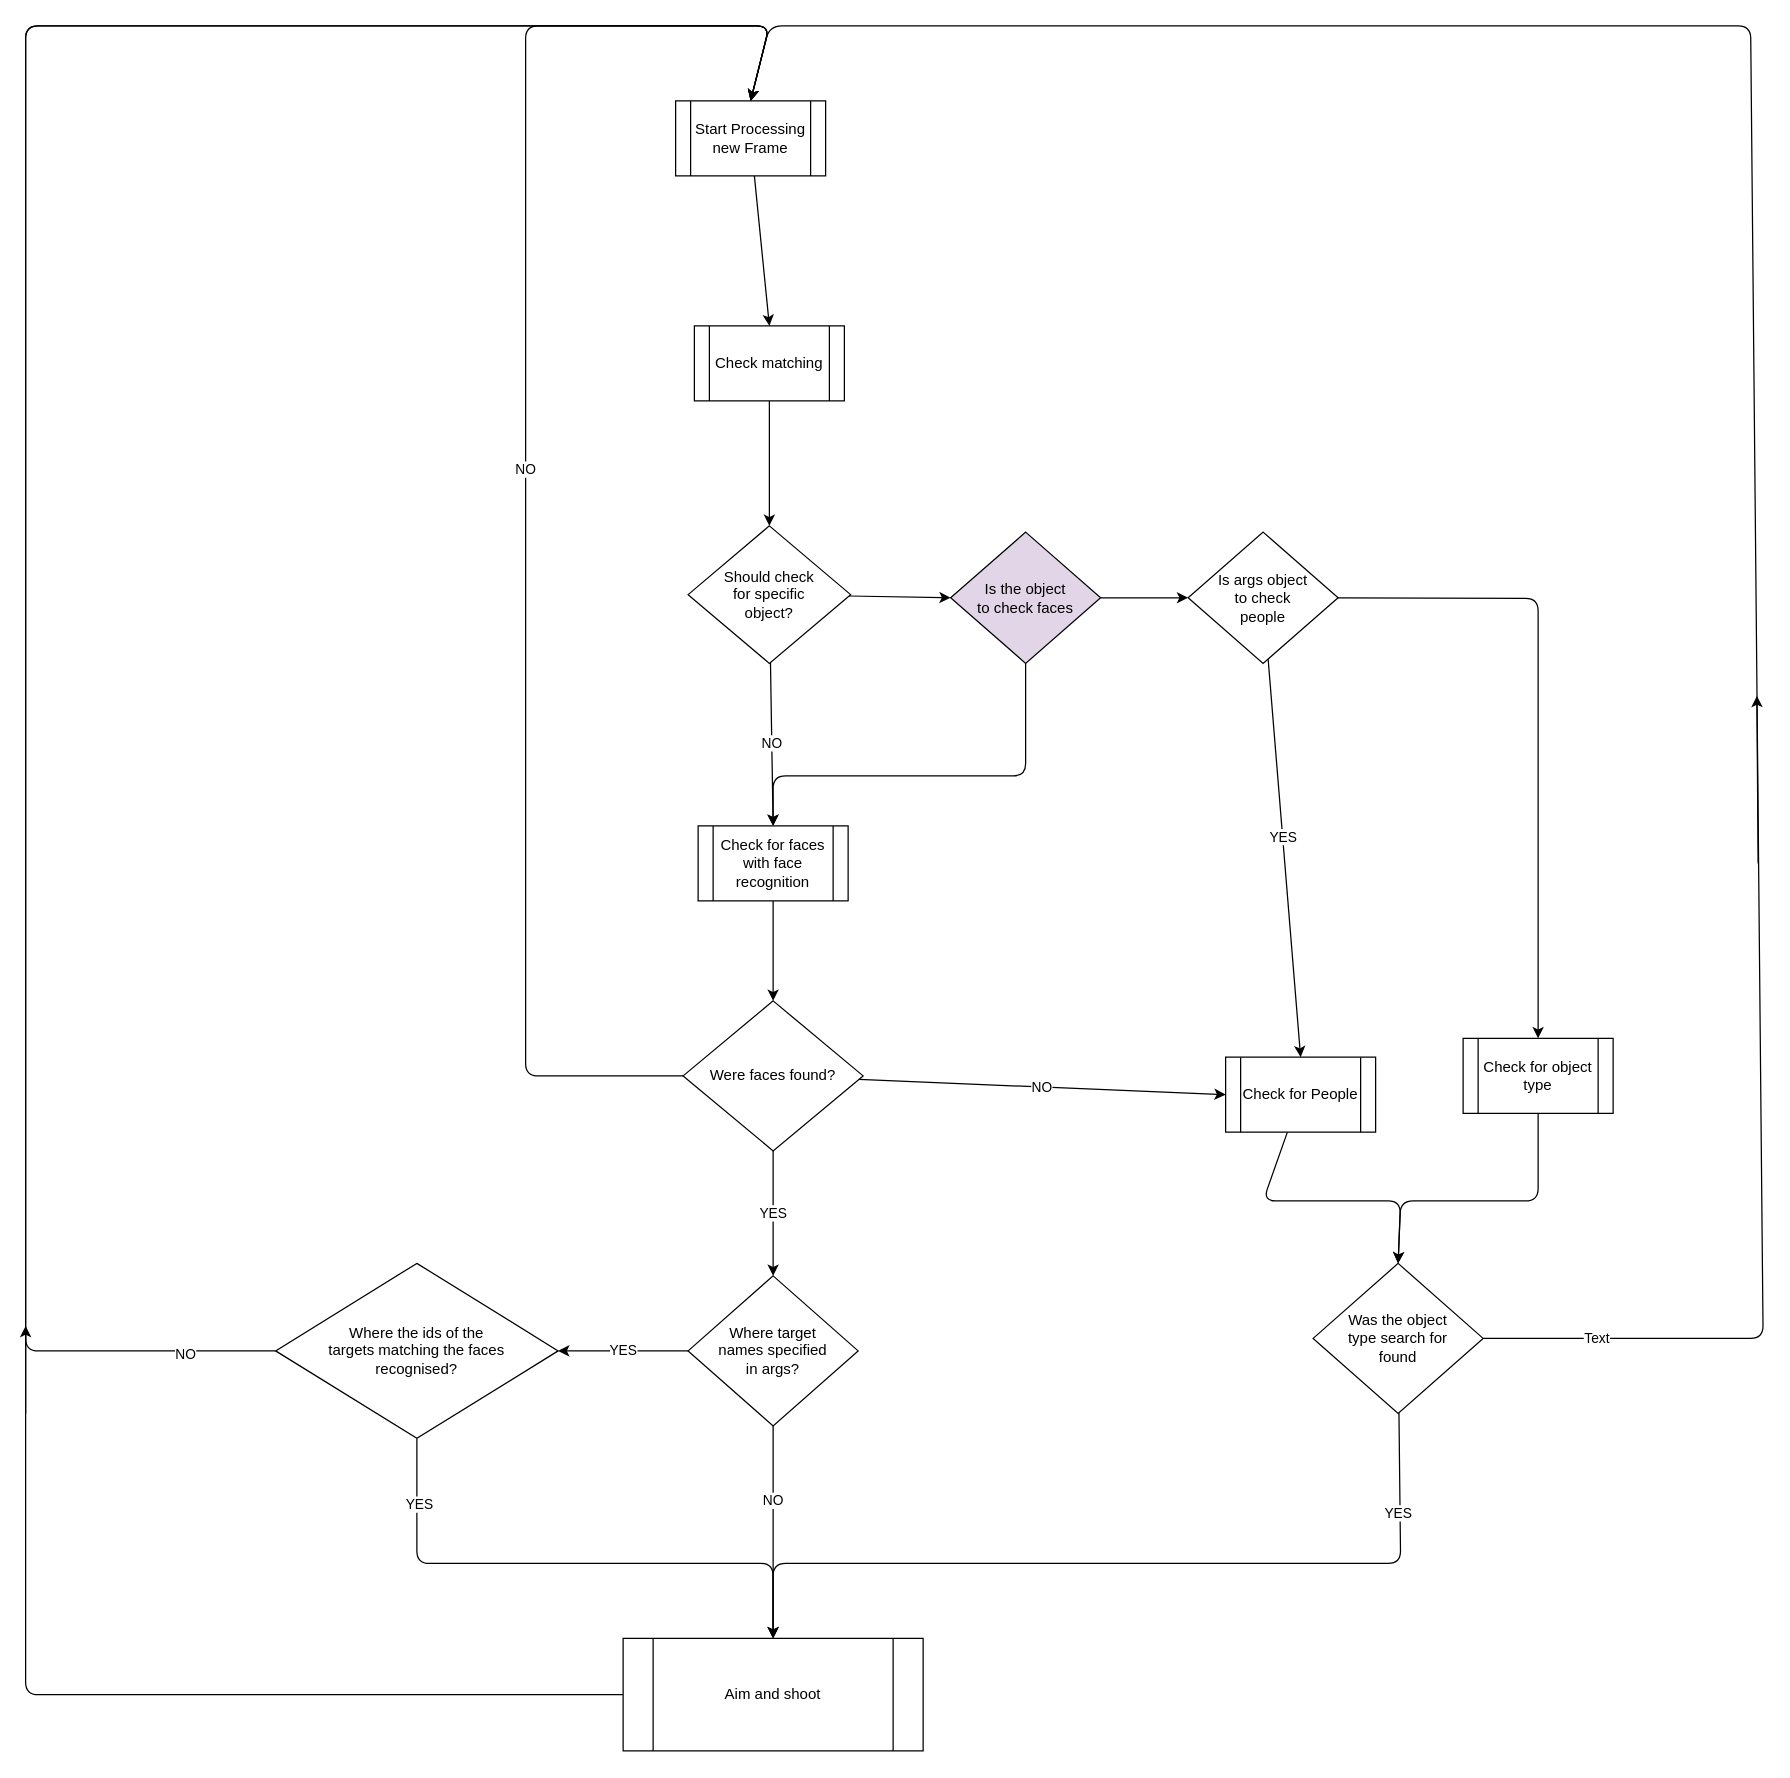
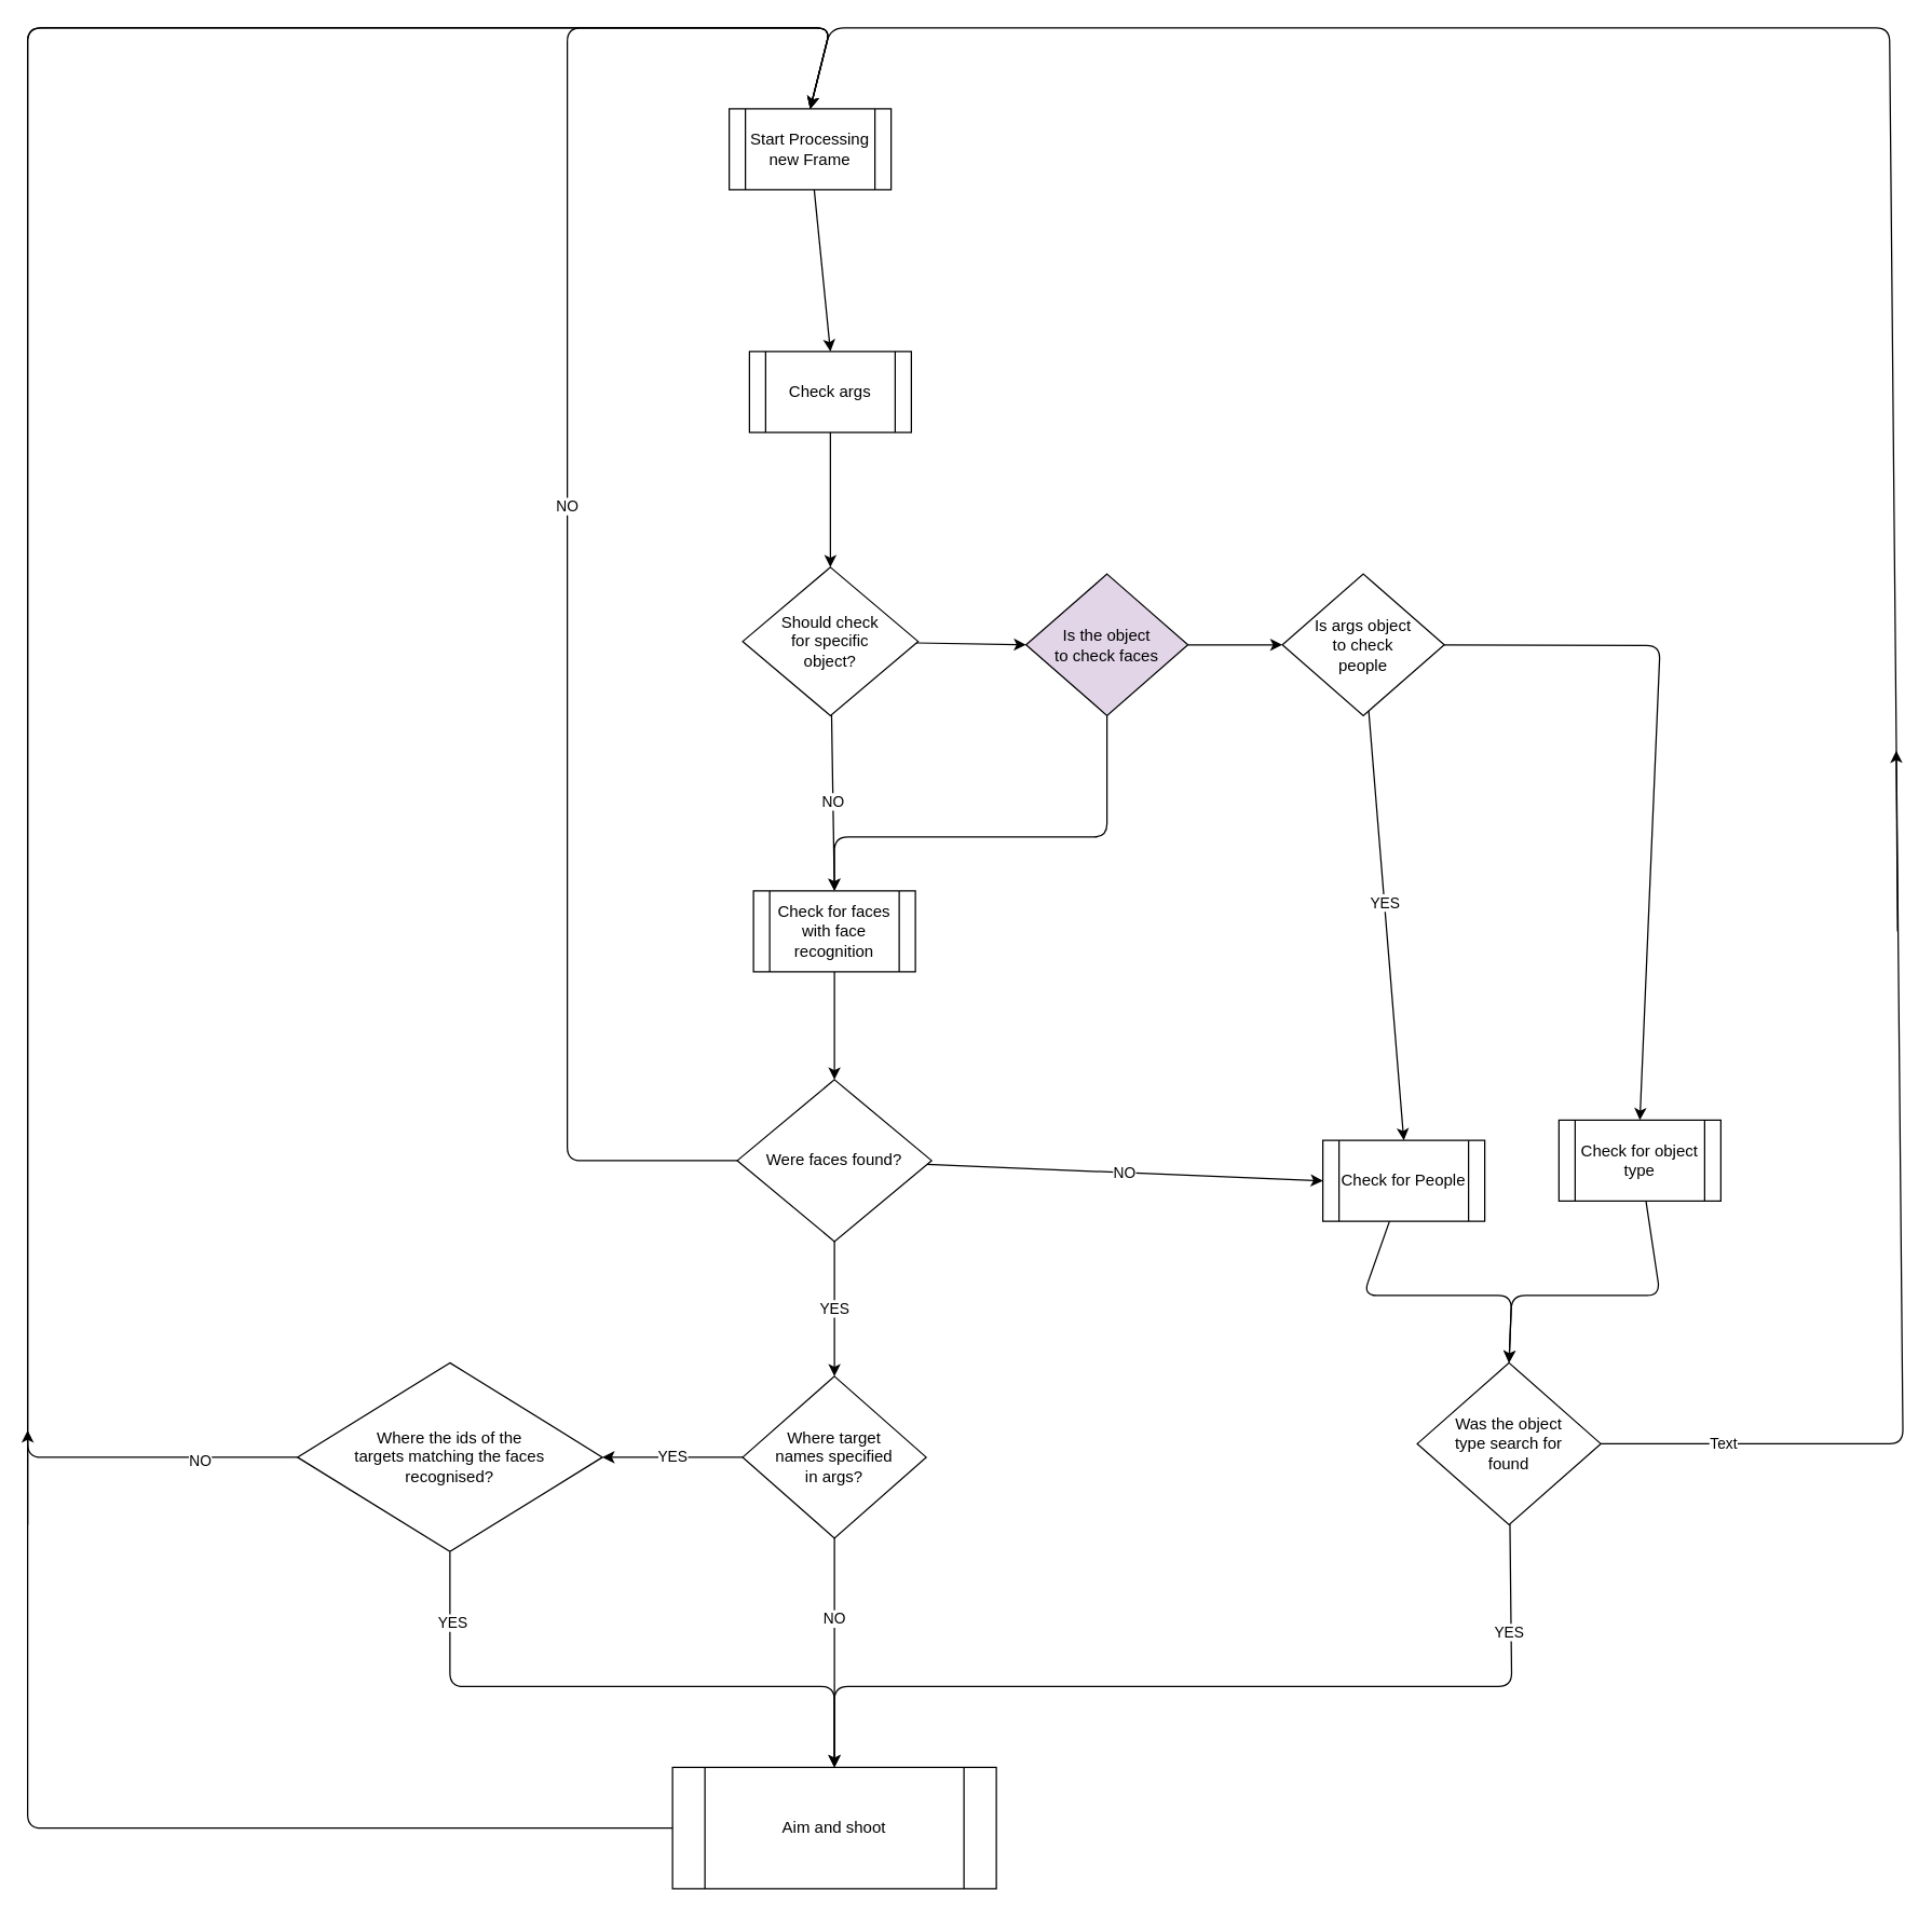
  <mxCell id="0" />
  <mxCell id="1" parent="0" />
  <mxCell id="2" style="edgeStyle=none;html=1;entryX=0.5;entryY=0;entryDx=0;entryDy=0;" edge="1" parent="1" source="3" target="5"><mxGeometry relative="1" as="geometry" /></mxCell>
  <mxCell id="3" value="Start Processing new Frame" style="shape=process;whiteSpace=wrap;html=1;backgroundOutline=1;" vertex="1" parent="1"><mxGeometry x="540" y="80" width="120" height="60" as="geometry" /></mxCell>
  <mxCell id="4" style="edgeStyle=none;html=1;entryX=0.5;entryY=0;entryDx=0;entryDy=0;" edge="1" parent="1" source="5" target="8"><mxGeometry relative="1" as="geometry" /></mxCell>
- <mxCell id="5" value="Check matching" style="shape=process;whiteSpace=wrap;html=1;backgroundOutline=1;" vertex="1" parent="1"><mxGeometry x="555" y="260" width="120" height="60" as="geometry" /></mxCell>
+ <mxCell id="5" value="Check args" style="shape=process;whiteSpace=wrap;html=1;backgroundOutline=1;" vertex="1" parent="1"><mxGeometry x="555" y="260" width="120" height="60" as="geometry" /></mxCell>
  <mxCell id="6" value="NO" style="edgeStyle=none;html=1;entryX=0.5;entryY=0;entryDx=0;entryDy=0;" edge="1" parent="1" source="8" target="10"><mxGeometry relative="1" as="geometry"><mxPoint as="offset" /></mxGeometry></mxCell>
  <mxCell id="7" style="edgeStyle=none;html=1;entryX=0;entryY=0.5;entryDx=0;entryDy=0;" edge="1" parent="1" source="8" target="26"><mxGeometry relative="1" as="geometry" /></mxCell>
  <mxCell id="8" value="Should check for specific object?" style="rhombus;whiteSpace=wrap;html=1;spacingLeft=20;spacingBottom=0;spacingRight=20;" vertex="1" parent="1"><mxGeometry x="550" y="420" width="130" height="110" as="geometry" /></mxCell>
  <mxCell id="9" style="edgeStyle=none;html=1;entryX=0.5;entryY=0;entryDx=0;entryDy=0;" edge="1" parent="1" source="10" target="17"><mxGeometry relative="1" as="geometry" /></mxCell>
  <mxCell id="10" value="Check for faces with face recognition" style="shape=process;whiteSpace=wrap;html=1;backgroundOutline=1;" vertex="1" parent="1"><mxGeometry x="558" y="660" width="120" height="60" as="geometry" /></mxCell>
  <mxCell id="11" value="NO" style="edgeStyle=none;html=1;" edge="1" parent="1" source="13"><mxGeometry x="-0.294" relative="1" as="geometry"><mxPoint x="618" y="1310" as="targetPoint" /><mxPoint as="offset" /></mxGeometry></mxCell>
  <mxCell id="12" value="YES" style="edgeStyle=none;html=1;entryX=1;entryY=0.5;entryDx=0;entryDy=0;" edge="1" parent="1" source="13" target="37"><mxGeometry relative="1" as="geometry" /></mxCell>
  <mxCell id="13" value="Where target names specified in args?" style="rhombus;whiteSpace=wrap;html=1;spacingLeft=20;spacingRight=20;" vertex="1" parent="1"><mxGeometry x="550" y="1020" width="136" height="120" as="geometry" /></mxCell>
  <mxCell id="14" value="NO" style="edgeStyle=none;html=1;entryX=0.5;entryY=0;entryDx=0;entryDy=0;" edge="1" parent="1" source="17" target="3"><mxGeometry relative="1" as="geometry"><mxPoint x="594" y="80" as="targetPoint" /><Array as="points"><mxPoint x="420" y="860" /><mxPoint x="420" y="20" /><mxPoint x="615" y="20" /></Array></mxGeometry></mxCell>
  <mxCell id="15" value="YES" style="edgeStyle=none;html=1;entryX=0.5;entryY=0;entryDx=0;entryDy=0;" edge="1" parent="1" source="17" target="13"><mxGeometry relative="1" as="geometry" /></mxCell>
  <mxCell id="16" value="NO" style="edgeStyle=none;html=1;entryX=0;entryY=0.5;entryDx=0;entryDy=0;" edge="1" parent="1" source="17" target="19"><mxGeometry relative="1" as="geometry" /></mxCell>
  <mxCell id="17" value="Were faces found?" style="rhombus;whiteSpace=wrap;html=1;" vertex="1" parent="1"><mxGeometry x="546" y="800" width="144" height="120" as="geometry" /></mxCell>
  <mxCell id="18" style="edgeStyle=none;html=1;entryX=0.5;entryY=0;entryDx=0;entryDy=0;" edge="1" parent="1" source="19" target="34"><mxGeometry relative="1" as="geometry"><mxPoint x="1120" y="1010" as="targetPoint" /><Array as="points"><mxPoint x="1010" y="960" /><mxPoint x="1120" y="960" /></Array></mxGeometry></mxCell>
  <mxCell id="19" value="Check for People" style="shape=process;whiteSpace=wrap;html=1;backgroundOutline=1;" vertex="1" parent="1"><mxGeometry x="980" y="845" width="120" height="60" as="geometry" /></mxCell>
  <mxCell id="20" style="edgeStyle=none;html=1;entryX=0.5;entryY=0;entryDx=0;entryDy=0;" edge="1" parent="1" source="23" target="19"><mxGeometry relative="1" as="geometry" /></mxCell>
  <mxCell id="21" value="YES" style="edgeLabel;html=1;align=center;verticalAlign=middle;resizable=0;points=[];" vertex="1" connectable="0" parent="20"><mxGeometry x="-0.109" relative="1" as="geometry"><mxPoint as="offset" /></mxGeometry></mxCell>
  <mxCell id="22" style="edgeStyle=none;html=1;entryX=0.5;entryY=0;entryDx=0;entryDy=0;" edge="1" parent="1" source="23" target="30"><mxGeometry relative="1" as="geometry"><mxPoint x="1230" y="810" as="targetPoint" /><Array as="points"><mxPoint x="1230" y="478" /></Array></mxGeometry></mxCell>
  <mxCell id="23" value="Is args object to check people" style="rhombus;whiteSpace=wrap;html=1;spacingLeft=20;spacingBottom=0;spacingRight=20;" vertex="1" parent="1"><mxGeometry x="950" y="425" width="120" height="105" as="geometry" /></mxCell>
  <mxCell id="24" style="edgeStyle=none;html=1;entryX=0;entryY=0.5;entryDx=0;entryDy=0;" edge="1" parent="1" source="26" target="23"><mxGeometry relative="1" as="geometry" /></mxCell>
  <mxCell id="25" style="edgeStyle=none;html=1;entryX=0.5;entryY=0;entryDx=0;entryDy=0;" edge="1" parent="1" source="26" target="10"><mxGeometry relative="1" as="geometry"><Array as="points"><mxPoint x="820" y="620" /><mxPoint x="618" y="620" /></Array></mxGeometry></mxCell>
  <mxCell id="26" value="Is the object to check faces" style="rhombus;whiteSpace=wrap;html=1;spacingLeft=20;spacingBottom=0;spacingRight=20;fillColor=#e1d5e7;" vertex="1" parent="1"><mxGeometry x="760" y="425" width="120" height="105" as="geometry" /></mxCell>
  <mxCell id="27" style="edgeStyle=none;html=1;entryX=0.5;entryY=0;entryDx=0;entryDy=0;" edge="1" parent="1" source="28" target="3"><mxGeometry relative="1" as="geometry"><mxPoint x="618" y="1490" as="targetPoint" /><Array as="points"><mxPoint x="20" y="1355" /><mxPoint x="20" y="20" /><mxPoint x="615" y="20" /></Array></mxGeometry></mxCell>
  <mxCell id="28" value="Aim and shoot" style="shape=process;whiteSpace=wrap;html=1;backgroundOutline=1;" vertex="1" parent="1"><mxGeometry x="498" y="1310" width="240" height="90" as="geometry" /></mxCell>
  <mxCell id="29" style="edgeStyle=none;html=1;entryX=0.5;entryY=0;entryDx=0;entryDy=0;" edge="1" parent="1" source="30" target="34"><mxGeometry relative="1" as="geometry"><Array as="points"><mxPoint x="1230" y="960" /><mxPoint x="1120" y="960" /></Array></mxGeometry></mxCell>
- <mxCell id="30" value="Check for object type" style="shape=process;whiteSpace=wrap;html=1;backgroundOutline=1;" vertex="1" parent="1"><mxGeometry x="1170" y="830" width="120" height="60" as="geometry" /></mxCell>
+ <mxCell id="30" value="Check for object type" style="shape=process;whiteSpace=wrap;html=1;backgroundOutline=1;" vertex="1" parent="1"><mxGeometry x="1155" y="830" width="120" height="60" as="geometry" /></mxCell>
  <mxCell id="31" value="YES" style="edgeStyle=none;html=1;entryX=0.5;entryY=0;entryDx=0;entryDy=0;" edge="1" parent="1" source="34" target="28"><mxGeometry x="-0.764" y="-2" relative="1" as="geometry"><Array as="points"><mxPoint x="1120" y="1250" /><mxPoint x="618" y="1250" /></Array><mxPoint as="offset" /></mxGeometry></mxCell>
  <mxCell id="32" style="edgeStyle=none;html=1;entryX=0.5;entryY=0;entryDx=0;entryDy=0;" edge="1" parent="1" source="34" target="3"><mxGeometry relative="1" as="geometry"><Array as="points"><mxPoint x="1410" y="1070" /><mxPoint x="1400" y="20" /><mxPoint x="615" y="20" /></Array></mxGeometry></mxCell>
  <mxCell id="33" value="Text" style="edgeLabel;html=1;align=center;verticalAlign=middle;resizable=0;points=[];" vertex="1" connectable="0" parent="32"><mxGeometry x="-0.915" y="1" relative="1" as="geometry"><mxPoint as="offset" /></mxGeometry></mxCell>
  <mxCell id="34" value="Was the object type search for found" style="rhombus;whiteSpace=wrap;html=1;spacingLeft=20;spacingRight=20;" vertex="1" parent="1"><mxGeometry x="1050" y="1010" width="136" height="120" as="geometry" /></mxCell>
  <mxCell id="35" style="edgeStyle=none;html=1;entryX=0.5;entryY=0;entryDx=0;entryDy=0;" edge="1" parent="1" source="37" target="28"><mxGeometry relative="1" as="geometry"><Array as="points"><mxPoint x="333" y="1250" /><mxPoint x="618" y="1250" /></Array></mxGeometry></mxCell>
  <mxCell id="36" value="YES" style="edgeLabel;html=1;align=center;verticalAlign=middle;resizable=0;points=[];" vertex="1" connectable="0" parent="35"><mxGeometry x="-0.768" y="1" relative="1" as="geometry"><mxPoint as="offset" /></mxGeometry></mxCell>
  <mxCell id="37" value="Where the ids of the targets matching the faces recognised?" style="rhombus;whiteSpace=wrap;html=1;spacingLeft=40;spacingRight=40;" vertex="1" parent="1"><mxGeometry x="220" y="1010" width="226" height="140" as="geometry" /></mxCell>
  <mxCell id="38" style="edgeStyle=none;html=1;entryX=0.5;entryY=0;entryDx=0;entryDy=0;exitX=0;exitY=0.5;exitDx=0;exitDy=0;" edge="1" parent="1" source="37" target="3"><mxGeometry relative="1" as="geometry"><mxPoint x="0.566" y="1050" as="sourcePoint" /><Array as="points"><mxPoint x="20" y="1080" /><mxPoint x="20" y="20" /><mxPoint x="615" y="20" /></Array></mxGeometry></mxCell>
  <mxCell id="39" value="NO" style="edgeLabel;html=1;align=center;verticalAlign=middle;resizable=0;points=[];" vertex="1" connectable="0" parent="38"><mxGeometry x="-0.924" y="2" relative="1" as="geometry"><mxPoint as="offset" /></mxGeometry></mxCell>
  <mxCell id="40" value="" style="endArrow=classic;html=1;" edge="1" parent="1"><mxGeometry width="50" height="50" relative="1" as="geometry"><mxPoint x="20" y="1130" as="sourcePoint" /><mxPoint x="20" y="1060" as="targetPoint" /></mxGeometry></mxCell>
  <mxCell id="41" value="" style="endArrow=classic;html=1;" edge="1" parent="1"><mxGeometry width="50" height="50" relative="1" as="geometry"><mxPoint x="1406" y="690" as="sourcePoint" /><mxPoint x="1405" y="556" as="targetPoint" /></mxGeometry></mxCell>
